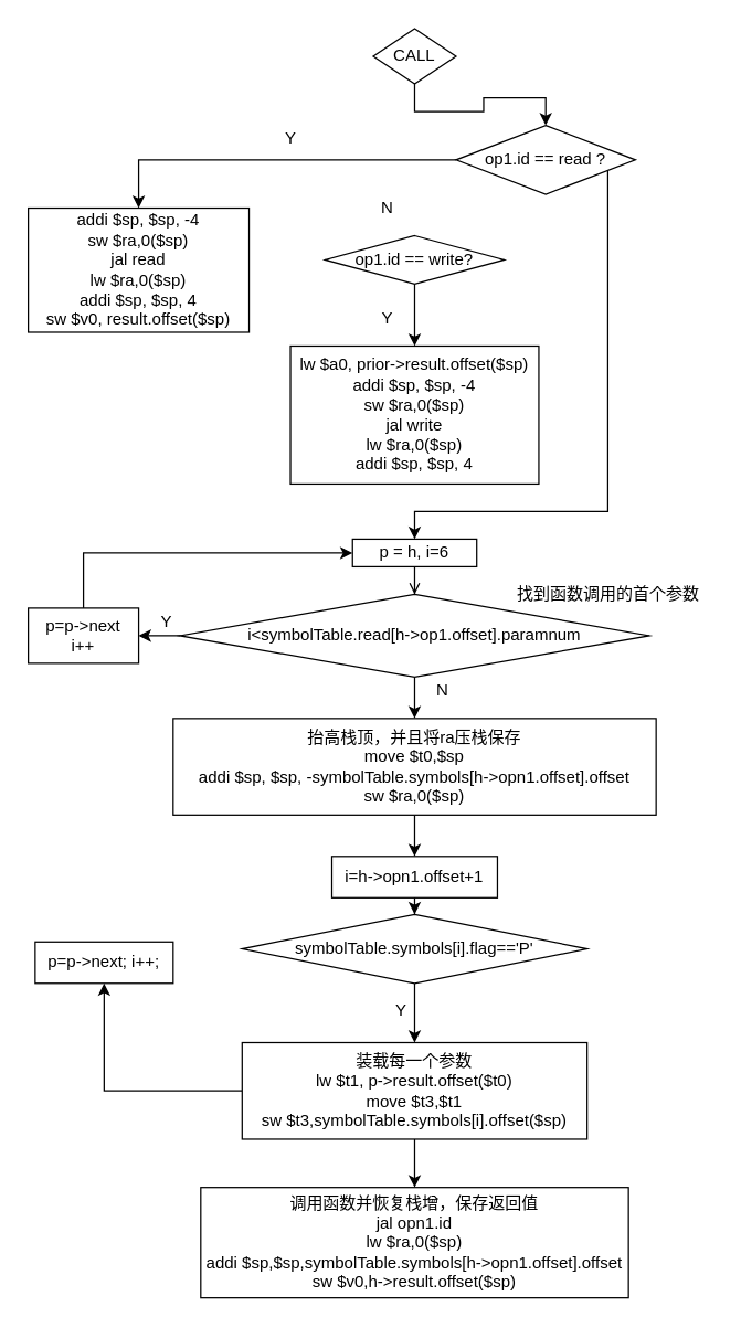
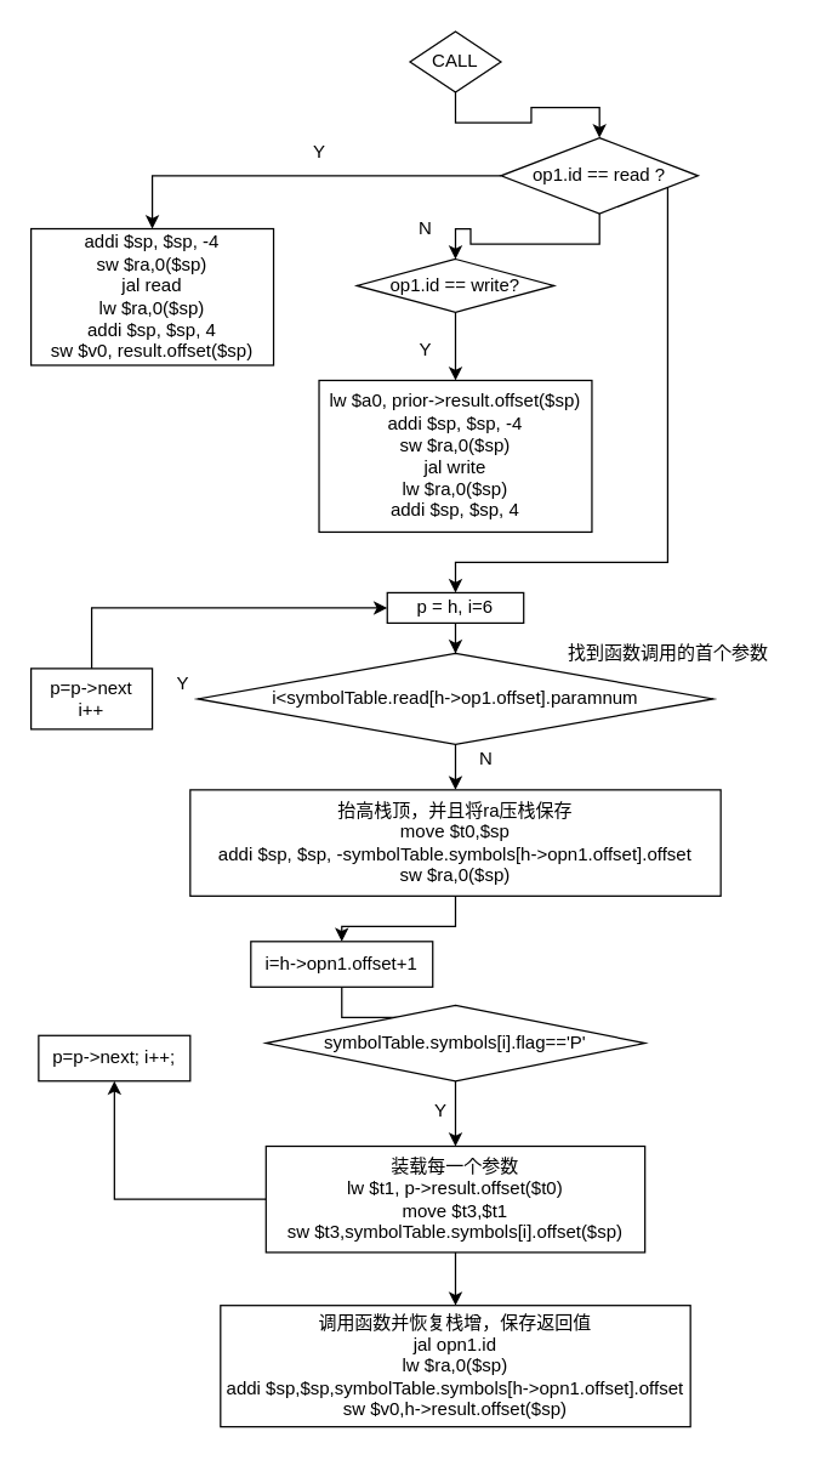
  <mxCell id="0" />
  <mxCell id="1" parent="0" />
  <mxCell id="2" style="edgeStyle=orthogonalEdgeStyle;rounded=0;orthogonalLoop=1;jettySize=auto;html=1;" edge="1" parent="1" source="3" target="7"><mxGeometry relative="1" as="geometry" /></mxCell>
  <mxCell id="3" value="CALL" style="rhombus;whiteSpace=wrap;html=1;" vertex="1" parent="1"><mxGeometry x="270" y="20" width="60" height="40" as="geometry" /></mxCell>
+ <mxCell id="4" style="edgeStyle=orthogonalEdgeStyle;rounded=0;orthogonalLoop=1;jettySize=auto;html=1;" edge="1" parent="1" source="7" target="9"><mxGeometry relative="1" as="geometry" /></mxCell>
  <mxCell id="5" style="edgeStyle=orthogonalEdgeStyle;rounded=0;orthogonalLoop=1;jettySize=auto;html=1;fontFamily=Helvetica;fontSize=12;" edge="1" parent="1" source="7" target="10"><mxGeometry relative="1" as="geometry" /></mxCell>
  <mxCell id="6" style="edgeStyle=orthogonalEdgeStyle;rounded=0;orthogonalLoop=1;jettySize=auto;html=1;entryX=0.5;entryY=0;entryDx=0;entryDy=0;fontFamily=Helvetica;fontSize=12;" edge="1" parent="1" source="7" target="19"><mxGeometry relative="1" as="geometry"><Array as="points"><mxPoint x="440" y="115" /><mxPoint x="440" y="370" /><mxPoint x="300" y="370" /></Array></mxGeometry></mxCell>
  <mxCell id="7" value="op1.id == read ?" style="rhombus;whiteSpace=wrap;html=1;" vertex="1" parent="1"><mxGeometry x="330" y="90" width="130" height="50" as="geometry" /></mxCell>
  <mxCell id="8" style="edgeStyle=orthogonalEdgeStyle;rounded=0;orthogonalLoop=1;jettySize=auto;html=1;fontFamily=Helvetica;fontSize=12;" edge="1" parent="1" source="9" target="13"><mxGeometry relative="1" as="geometry" /></mxCell>
  <mxCell id="9" value="op1.id == write?" style="rhombus;whiteSpace=wrap;html=1;" vertex="1" parent="1"><mxGeometry x="235" y="170" width="130" height="35" as="geometry" /></mxCell>
  <mxCell id="10" value="addi $sp, $sp, -4&#10;sw $ra,0($sp)&#10;jal read&#10;lw $ra,0($sp)&#10;addi $sp, $sp, 4&#10;sw $v0, result.offset($sp)" style="rounded=0;whiteSpace=wrap;fontFamily=Helvetica;fontSize=12;" vertex="1" parent="1"><mxGeometry x="20" y="150" width="160" height="90" as="geometry" /></mxCell>
  <mxCell id="11" value="Y" style="text;html=1;align=center;verticalAlign=middle;resizable=0;points=[];autosize=1;fontSize=12;fontFamily=Helvetica;" vertex="1" parent="1"><mxGeometry x="200" y="90" width="20" height="20" as="geometry" /></mxCell>
  <mxCell id="12" value="N" style="text;html=1;align=center;verticalAlign=middle;resizable=0;points=[];autosize=1;fontSize=12;fontFamily=Helvetica;" vertex="1" parent="1"><mxGeometry x="270" y="140" width="20" height="20" as="geometry" /></mxCell>
  <mxCell id="13" value="lw&amp;nbsp;$a0,&amp;nbsp;prior-&amp;gt;result.offset($sp)&lt;br&gt;addi&amp;nbsp;$sp,&amp;nbsp;$sp,&amp;nbsp;-4&lt;br&gt;sw&amp;nbsp;$ra,0($sp)&lt;br&gt;jal&amp;nbsp;write&lt;br&gt;lw&amp;nbsp;$ra,0($sp)&lt;br&gt;addi&amp;nbsp;$sp,&amp;nbsp;$sp,&amp;nbsp;4" style="whiteSpace=wrap;fontFamily=Helvetica;fontSize=12;html=1;" vertex="1" parent="1"><mxGeometry x="210" y="250" width="180" height="100" as="geometry" /></mxCell>
  <mxCell id="14" value="Y" style="text;html=1;align=center;verticalAlign=middle;resizable=0;points=[];autosize=1;fontSize=12;fontFamily=Helvetica;" vertex="1" parent="1"><mxGeometry x="270" y="220" width="20" height="20" as="geometry" /></mxCell>
- <mxCell id="15" style="edgeStyle=orthogonalEdgeStyle;rounded=0;orthogonalLoop=1;jettySize=auto;html=1;fontFamily=Helvetica;fontSize=12;" edge="1" parent="1" source="17" target="21"><mxGeometry relative="1" as="geometry" /></mxCell>
  <mxCell id="16" style="edgeStyle=orthogonalEdgeStyle;rounded=0;orthogonalLoop=1;jettySize=auto;html=1;fontFamily=Helvetica;fontSize=12;" edge="1" parent="1" source="17" target="24"><mxGeometry relative="1" as="geometry" /></mxCell>
  <mxCell id="17" value="i&amp;lt;symbolTable.read[h-&amp;gt;op1.offset].paramnum" style="rhombus;whiteSpace=wrap;fontFamily=Helvetica;fontSize=12;html=1;" vertex="1" parent="1"><mxGeometry x="130" y="430" width="340" height="60" as="geometry" /></mxCell>
- <mxCell id="18" style="edgeStyle=orthogonalEdgeStyle;rounded=0;orthogonalLoop=1;jettySize=auto;html=1;entryX=0.5;entryY=0;entryDx=0;entryDy=0;fontFamily=Helvetica;fontSize=12;endArrow=open;" edge="1" parent="1" source="19" target="17"><mxGeometry relative="1" as="geometry" /></mxCell>
+ <mxCell id="18" style="edgeStyle=orthogonalEdgeStyle;rounded=0;orthogonalLoop=1;jettySize=auto;html=1;entryX=0.5;entryY=0;entryDx=0;entryDy=0;fontFamily=Helvetica;fontSize=12;" edge="1" parent="1" source="19" target="17"><mxGeometry relative="1" as="geometry" /></mxCell>
  <mxCell id="19" value="p = h, i=6" style="whiteSpace=wrap;fontFamily=Helvetica;fontSize=12;html=1;" vertex="1" parent="1"><mxGeometry x="255" y="390" width="90" height="20" as="geometry" /></mxCell>
  <mxCell id="20" style="edgeStyle=orthogonalEdgeStyle;rounded=0;orthogonalLoop=1;jettySize=auto;html=1;fontFamily=Helvetica;fontSize=12;" edge="1" parent="1" source="21" target="19"><mxGeometry relative="1" as="geometry"><Array as="points"><mxPoint x="60" y="400" /></Array></mxGeometry></mxCell>
  <mxCell id="21" value="p=p-&amp;gt;next&lt;br&gt;i++" style="whiteSpace=wrap;fontFamily=Helvetica;fontSize=12;html=1;" vertex="1" parent="1"><mxGeometry x="20" y="440" width="80" height="40" as="geometry" /></mxCell>
  <mxCell id="22" value="Y" style="text;html=1;align=center;verticalAlign=middle;resizable=0;points=[];autosize=1;fontSize=12;fontFamily=Helvetica;" vertex="1" parent="1"><mxGeometry x="110" y="440" width="20" height="20" as="geometry" /></mxCell>
  <mxCell id="23" style="edgeStyle=orthogonalEdgeStyle;rounded=0;orthogonalLoop=1;jettySize=auto;html=1;entryX=0.5;entryY=0;entryDx=0;entryDy=0;fontFamily=Helvetica;fontSize=12;" edge="1" parent="1" source="24" target="27"><mxGeometry relative="1" as="geometry" /></mxCell>
  <mxCell id="24" value="抬高栈顶，并且将ra压栈保存&lt;br&gt;move&amp;nbsp;$t0,$sp&lt;br&gt;addi&amp;nbsp;$sp,&amp;nbsp;$sp,&amp;nbsp;-symbolTable.symbols[h-&amp;gt;opn1.offset].offset&lt;br&gt;sw&amp;nbsp;$ra,0($sp)" style="whiteSpace=wrap;fontFamily=Helvetica;fontSize=12;html=1;" vertex="1" parent="1"><mxGeometry x="125" y="520" width="350" height="70" as="geometry" /></mxCell>
  <mxCell id="25" value="找到函数调用的首个参数" style="text;html=1;align=center;verticalAlign=middle;resizable=0;points=[];autosize=1;fontSize=12;fontFamily=Helvetica;" vertex="1" parent="1"><mxGeometry x="365" y="420" width="150" height="20" as="geometry" /></mxCell>
  <mxCell id="26" style="edgeStyle=orthogonalEdgeStyle;rounded=0;orthogonalLoop=1;jettySize=auto;html=1;entryX=0.5;entryY=0;entryDx=0;entryDy=0;fontFamily=Helvetica;fontSize=12;" edge="1" parent="1" source="27" target="29"><mxGeometry relative="1" as="geometry" /></mxCell>
- <mxCell id="27" value="i=h-&amp;gt;opn1.offset+1" style="whiteSpace=wrap;fontFamily=Helvetica;fontSize=12;html=1;" vertex="1" parent="1"><mxGeometry x="240" y="620" width="120" height="30" as="geometry" /></mxCell>
+ <mxCell id="27" value="i=h-&amp;gt;opn1.offset+1" style="whiteSpace=wrap;fontFamily=Helvetica;fontSize=12;html=1;" vertex="1" parent="1"><mxGeometry x="165" y="620" width="120" height="30" as="geometry" /></mxCell>
  <mxCell id="28" style="edgeStyle=orthogonalEdgeStyle;rounded=0;orthogonalLoop=1;jettySize=auto;html=1;entryX=0.5;entryY=0;entryDx=0;entryDy=0;fontFamily=Helvetica;fontSize=12;" edge="1" parent="1" source="29" target="35"><mxGeometry relative="1" as="geometry" /></mxCell>
  <mxCell id="29" value="symbolTable.symbols[i].flag=='P'" style="rhombus;whiteSpace=wrap;fontFamily=Helvetica;fontSize=12;" vertex="1" parent="1"><mxGeometry x="175" y="662" width="250" height="50" as="geometry" /></mxCell>
  <mxCell id="30" value="N" style="text;html=1;align=center;verticalAlign=middle;resizable=0;points=[];autosize=1;fontSize=12;fontFamily=Helvetica;" vertex="1" parent="1"><mxGeometry x="310" y="490" width="20" height="20" as="geometry" /></mxCell>
  <mxCell id="31" value="p=p-&amp;gt;next; i++;" style="whiteSpace=wrap;fontFamily=Helvetica;fontSize=12;html=1;" vertex="1" parent="1"><mxGeometry x="25" y="682" width="100" height="30" as="geometry" /></mxCell>
  <mxCell id="32" value="Y" style="text;html=1;align=center;verticalAlign=middle;resizable=0;points=[];autosize=1;fontSize=12;fontFamily=Helvetica;" vertex="1" parent="1"><mxGeometry x="280" y="722" width="20" height="20" as="geometry" /></mxCell>
  <mxCell id="33" style="edgeStyle=orthogonalEdgeStyle;rounded=0;orthogonalLoop=1;jettySize=auto;html=1;fontFamily=Helvetica;fontSize=12;" edge="1" parent="1" source="35" target="31"><mxGeometry relative="1" as="geometry" /></mxCell>
  <mxCell id="34" style="edgeStyle=orthogonalEdgeStyle;rounded=0;orthogonalLoop=1;jettySize=auto;html=1;fontFamily=Helvetica;fontSize=12;" edge="1" parent="1" source="35" target="36"><mxGeometry relative="1" as="geometry" /></mxCell>
  <mxCell id="35" value="装载每一个参数&lt;br&gt;lw&amp;nbsp;$t1,&amp;nbsp;p-&amp;gt;result.offset($t0)&lt;br&gt;move&amp;nbsp;$t3,$t1&lt;br&gt;sw&amp;nbsp;$t3,symbolTable.symbols[i].offset($sp)" style="whiteSpace=wrap;fontFamily=Helvetica;fontSize=12;html=1;" vertex="1" parent="1"><mxGeometry x="175" y="755" width="250" height="70" as="geometry" /></mxCell>
  <mxCell id="36" value="调用函数并恢复栈增，保存返回值&lt;br&gt;jal&amp;nbsp;opn1.id&lt;br&gt;lw&amp;nbsp;$ra,0($sp)&lt;br&gt;addi&amp;nbsp;$sp,$sp,symbolTable.symbols[h-&amp;gt;opn1.offset].offset&lt;br&gt;sw&amp;nbsp;$v0,h-&amp;gt;result.offset($sp)" style="whiteSpace=wrap;fontFamily=Helvetica;fontSize=12;html=1;" vertex="1" parent="1"><mxGeometry x="145" y="860" width="310" height="80" as="geometry" /></mxCell>
